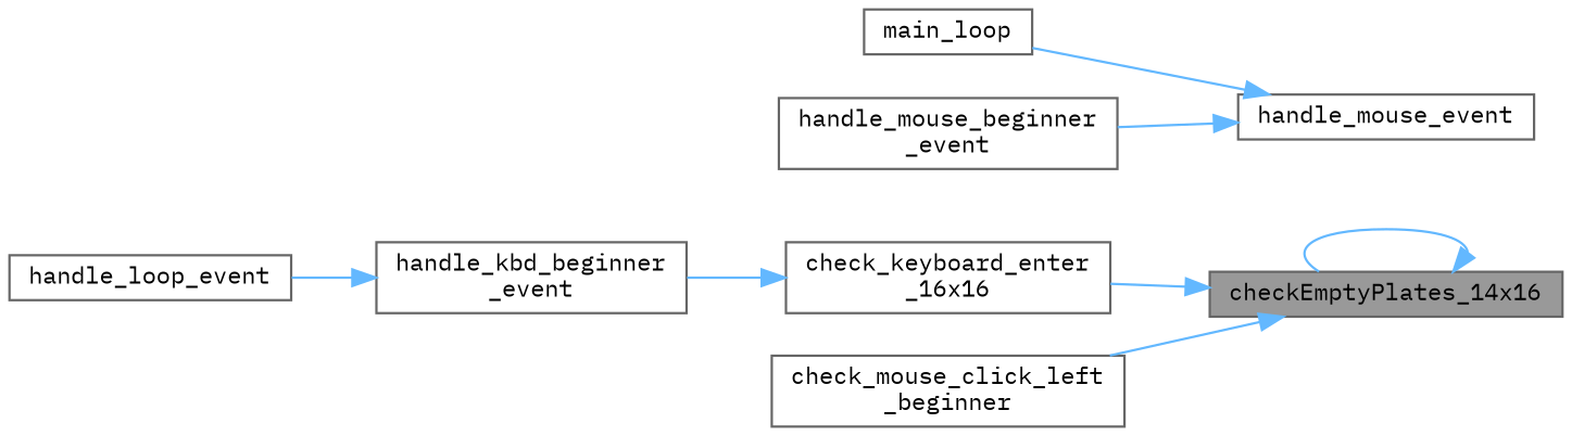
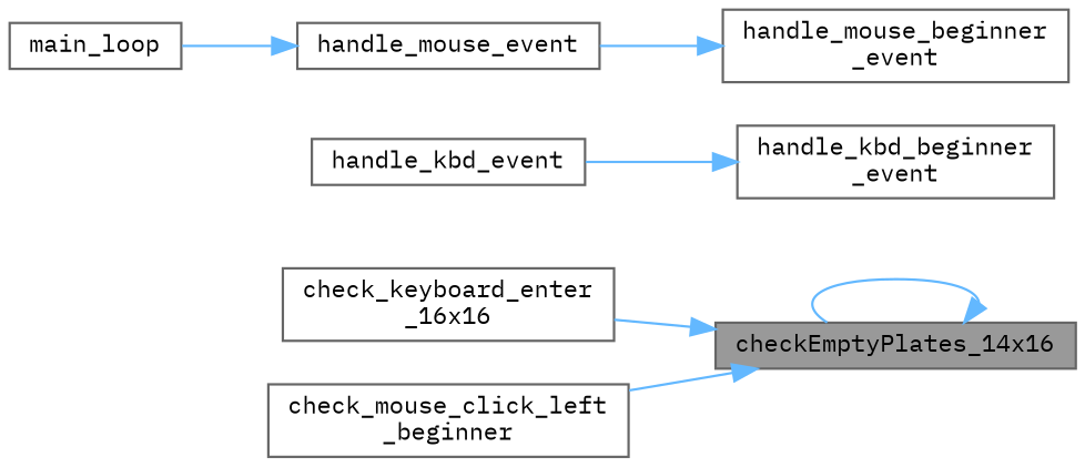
  digraph {
    fontname="IBM Plex Mono"
    rankdir=RL
    node [color=grey40 fillcolor=white fontname="IBM Plex Mono" fontsize=10 shape=box style=filled]
    edge [color=steelblue1 dir=back fontname="IBM Plex Mono" fontsize=10 labelfontname=Helvetica labelfontsize=10 style=solid]
    n1 [color=gray40 fillcolor=grey60 fontcolor=black height=0.2 label=checkEmptyPlates_14x16 width=0.4]
    n2 [height=0.2 label="check_keyboard_enter\l_16x16" width=0.4]
    n3 [height=0.2 label="check_mouse_click_left\l_beginner" width=0.4]
    n4 [height=0.2 label="handle_kbd_beginner\l_event" width=0.4]
-   n5 [height=0.2 label=handle_loop_event width=0.4]
+   n5 [height=0.2 label=handle_kbd_event width=0.4]
    n6 [height=0.2 label=main_loop width=0.4]
    n7 [height=0.2 label="handle_mouse_beginner\l_event" width=0.4]
    n8 [height=0.2 label=handle_mouse_event width=0.4]
    n1 -> n1
    n1 -> n2
    n1 -> n3
-   n2 -> n4
    n4 -> n5
-   n8 -> n7
+   n7 -> n8
    n8 -> n6
  }
